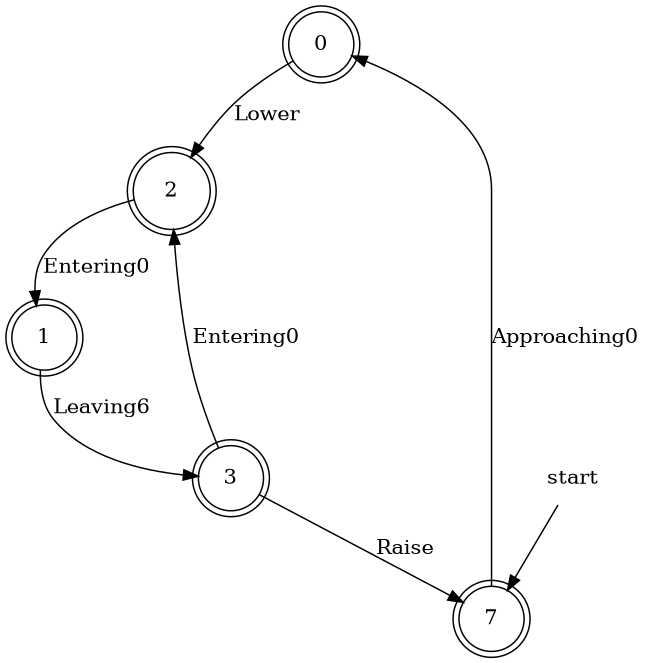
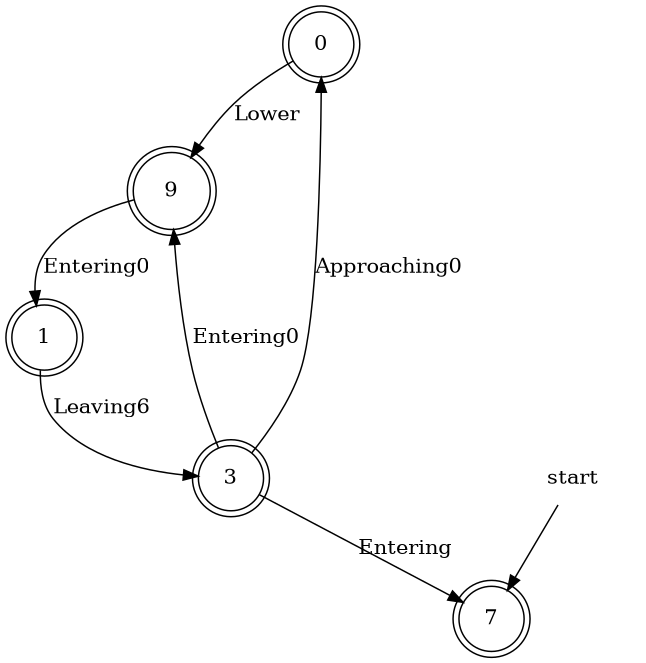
  digraph {
    node [shape=doublecircle]
    0
-   2
+   2 [label=9]
    1
    3
    n5 [label=7]
    n6 [label=start shape=none]
    0 -> 2 [label=Lower]
    2 -> 1 [label=Entering0]
    1 -> 3 [label=Leaving6]
    3 -> 2 [label=Entering0]
-   3 -> n5 [label=Raise]
-   n5 -> 0 [label=Approaching0]
+   3 -> n5 [label=Entering]
+   3 -> 0 [label=Approaching0]
    n6 -> n5
  }
